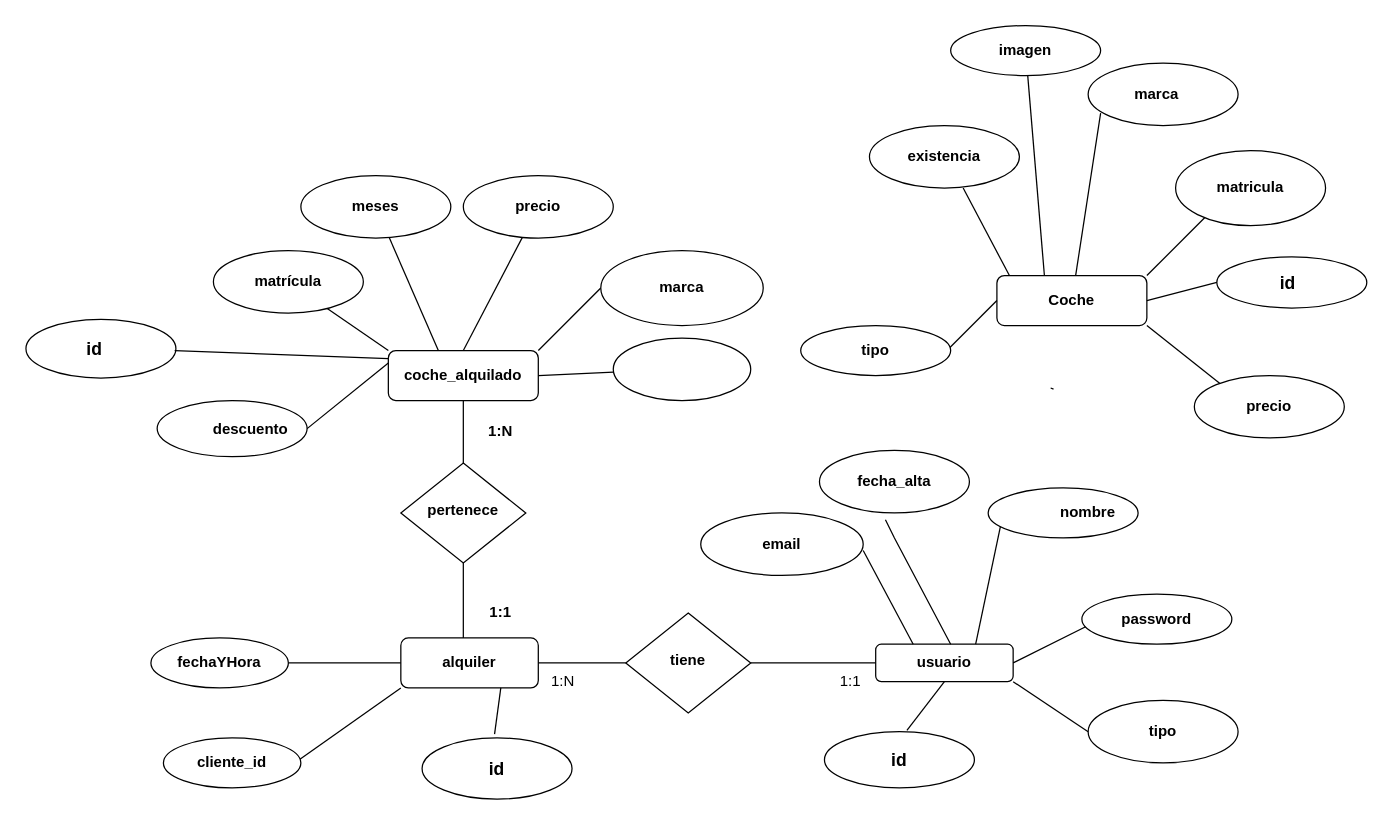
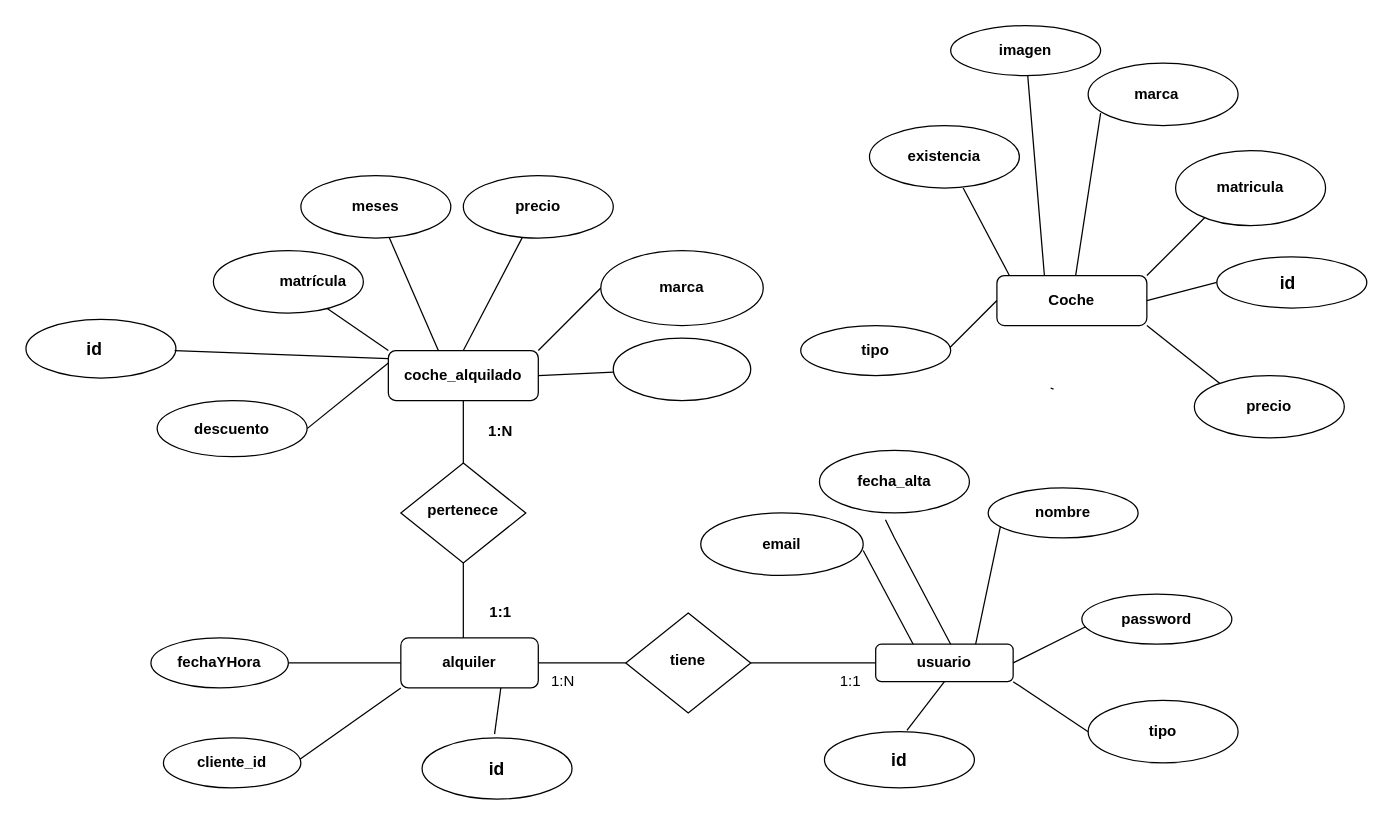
  <mxCell id="0" />
  <mxCell id="1" parent="0" />
  <mxCell id="2" value="&lt;b&gt;coche_alquilado&lt;/b&gt;" style="rounded=1;whiteSpace=wrap;html=1;fontSize=12;glass=0;strokeWidth=1;shadow=0;" parent="1" vertex="1"><mxGeometry x="310" y="280" width="120" height="40" as="geometry" /></mxCell>
  <mxCell id="3" value="&lt;b&gt;pertenece&lt;/b&gt;" style="rhombus;whiteSpace=wrap;html=1;shadow=0;fontFamily=Helvetica;fontSize=12;align=center;strokeWidth=1;spacing=6;spacingTop=-4;" parent="1" vertex="1"><mxGeometry x="320" y="370" width="100" height="80" as="geometry" /></mxCell>
  <mxCell id="4" value="" style="endArrow=none;html=1;rounded=0;entryX=0.5;entryY=1;entryDx=0;entryDy=0;" edge="1" parent="1" target="2"><mxGeometry width="50" height="50" relative="1" as="geometry"><mxPoint x="370" y="370" as="sourcePoint" /><mxPoint x="420" y="320" as="targetPoint" /></mxGeometry></mxCell>
  <mxCell id="5" value="" style="endArrow=none;html=1;rounded=0;" edge="1" parent="1"><mxGeometry width="50" height="50" relative="1" as="geometry"><mxPoint x="370" y="510" as="sourcePoint" /><mxPoint x="370" y="450" as="targetPoint" /></mxGeometry></mxCell>
  <mxCell id="6" value="&lt;b&gt;alquiler&lt;/b&gt;" style="rounded=1;whiteSpace=wrap;html=1;" vertex="1" parent="1"><mxGeometry x="320" y="510" width="110" height="40" as="geometry" /></mxCell>
  <mxCell id="7" value="" style="endArrow=none;html=1;rounded=0;" edge="1" parent="1"><mxGeometry width="50" height="50" relative="1" as="geometry"><mxPoint x="430" y="530" as="sourcePoint" /><mxPoint x="500" y="530" as="targetPoint" /></mxGeometry></mxCell>
  <mxCell id="8" value="&lt;b&gt;usuario&lt;/b&gt;" style="rounded=1;whiteSpace=wrap;html=1;" vertex="1" parent="1"><mxGeometry x="700" y="515" width="110" height="30" as="geometry" /></mxCell>
  <mxCell id="9" value="&lt;b&gt;tiene&lt;/b&gt;" style="rhombus;whiteSpace=wrap;html=1;shadow=0;fontFamily=Helvetica;fontSize=12;align=center;strokeWidth=1;spacing=6;spacingTop=-4;" vertex="1" parent="1"><mxGeometry x="500" y="490" width="100" height="80" as="geometry" /></mxCell>
  <mxCell id="10" value="" style="endArrow=none;html=1;rounded=0;entryX=0;entryY=0.5;entryDx=0;entryDy=0;" edge="1" parent="1" target="8"><mxGeometry width="50" height="50" relative="1" as="geometry"><mxPoint x="600" y="530" as="sourcePoint" /><mxPoint x="650" y="480" as="targetPoint" /><Array as="points" /></mxGeometry></mxCell>
  <mxCell id="11" value="" style="endArrow=none;html=1;rounded=0;" edge="1" parent="1"><mxGeometry width="50" height="50" relative="1" as="geometry"><mxPoint x="430" y="280" as="sourcePoint" /><mxPoint x="480" y="230" as="targetPoint" /></mxGeometry></mxCell>
  <mxCell id="12" value="" style="ellipse;whiteSpace=wrap;html=1;" vertex="1" parent="1"><mxGeometry x="480" y="200" width="130" height="60" as="geometry" /></mxCell>
  <mxCell id="13" value="&lt;b&gt;marca&lt;/b&gt;" style="text;html=1;strokeColor=none;fillColor=none;align=center;verticalAlign=middle;whiteSpace=wrap;rounded=0;" vertex="1" parent="1"><mxGeometry x="515" y="215" width="60" height="30" as="geometry" /></mxCell>
  <mxCell id="14" value="" style="endArrow=none;html=1;rounded=0;" edge="1" parent="1" target="15"><mxGeometry width="50" height="50" relative="1" as="geometry"><mxPoint x="310" y="280" as="sourcePoint" /><mxPoint x="260" y="230" as="targetPoint" /></mxGeometry></mxCell>
  <mxCell id="15" value="" style="ellipse;whiteSpace=wrap;html=1;" vertex="1" parent="1"><mxGeometry x="170" y="200" width="120" height="50" as="geometry" /></mxCell>
- <mxCell id="16" value="&lt;b&gt;matrícula&lt;/b&gt;" style="text;html=1;strokeColor=none;fillColor=none;align=center;verticalAlign=middle;whiteSpace=wrap;rounded=0;" vertex="1" parent="1"><mxGeometry x="200" y="210" width="60" height="30" as="geometry" /></mxCell>
+ <mxCell id="16" value="&lt;b&gt;matrícula&lt;/b&gt;" style="text;html=1;strokeColor=none;fillColor=none;align=center;verticalAlign=middle;whiteSpace=wrap;rounded=0;" vertex="1" parent="1"><mxGeometry x="220" y="210" width="60" height="30" as="geometry" /></mxCell>
  <mxCell id="17" value="" style="endArrow=none;html=1;rounded=0;" edge="1" parent="1" target="18"><mxGeometry width="50" height="50" relative="1" as="geometry"><mxPoint x="350" y="280" as="sourcePoint" /><mxPoint x="350" y="220" as="targetPoint" /></mxGeometry></mxCell>
  <mxCell id="18" value="" style="ellipse;whiteSpace=wrap;html=1;" vertex="1" parent="1"><mxGeometry x="240" y="140" width="120" height="50" as="geometry" /></mxCell>
  <mxCell id="19" value="&lt;b&gt;meses&lt;/b&gt;" style="text;html=1;strokeColor=none;fillColor=none;align=center;verticalAlign=middle;whiteSpace=wrap;rounded=0;" vertex="1" parent="1"><mxGeometry x="270" y="150" width="60" height="30" as="geometry" /></mxCell>
  <mxCell id="20" value="" style="endArrow=none;html=1;rounded=0;" edge="1" parent="1" target="21"><mxGeometry width="50" height="50" relative="1" as="geometry"><mxPoint x="370" y="280" as="sourcePoint" /><mxPoint x="400" y="200" as="targetPoint" /></mxGeometry></mxCell>
  <mxCell id="21" value="" style="ellipse;whiteSpace=wrap;html=1;" vertex="1" parent="1"><mxGeometry x="370" y="140" width="120" height="50" as="geometry" /></mxCell>
  <mxCell id="22" value="&lt;b&gt;precio&lt;/b&gt;" style="text;html=1;strokeColor=none;fillColor=none;align=center;verticalAlign=middle;whiteSpace=wrap;rounded=0;" vertex="1" parent="1"><mxGeometry x="400" y="150" width="60" height="30" as="geometry" /></mxCell>
  <mxCell id="23" value="" style="endArrow=none;html=1;rounded=0;" edge="1" parent="1" target="24"><mxGeometry width="50" height="50" relative="1" as="geometry"><mxPoint x="430" y="300" as="sourcePoint" /><mxPoint x="550" y="300" as="targetPoint" /></mxGeometry></mxCell>
  <mxCell id="24" value="" style="ellipse;whiteSpace=wrap;html=1;" vertex="1" parent="1"><mxGeometry x="490" y="270" width="110" height="50" as="geometry" /></mxCell>
  <mxCell id="25" value="" style="endArrow=none;html=1;rounded=0;" edge="1" parent="1"><mxGeometry width="50" height="50" relative="1" as="geometry"><mxPoint x="230" y="530" as="sourcePoint" /><mxPoint x="320" y="530" as="targetPoint" /></mxGeometry></mxCell>
  <mxCell id="26" value="" style="ellipse;whiteSpace=wrap;html=1;" vertex="1" parent="1"><mxGeometry x="120" y="510" width="110" height="40" as="geometry" /></mxCell>
  <mxCell id="27" value="&lt;b&gt;fechaYHora&lt;/b&gt;" style="text;html=1;strokeColor=none;fillColor=none;align=center;verticalAlign=middle;whiteSpace=wrap;rounded=0;" vertex="1" parent="1"><mxGeometry x="145" y="515" width="60" height="30" as="geometry" /></mxCell>
  <mxCell id="28" value="" style="endArrow=none;html=1;rounded=0;" edge="1" parent="1"><mxGeometry width="50" height="50" relative="1" as="geometry"><mxPoint x="235" y="610" as="sourcePoint" /><mxPoint x="320" y="550" as="targetPoint" /></mxGeometry></mxCell>
  <mxCell id="29" value="" style="ellipse;whiteSpace=wrap;html=1;" vertex="1" parent="1"><mxGeometry x="130" y="590" width="110" height="40" as="geometry" /></mxCell>
  <mxCell id="30" value="&lt;b&gt;cliente_id&lt;/b&gt;" style="text;html=1;strokeColor=none;fillColor=none;align=center;verticalAlign=middle;whiteSpace=wrap;rounded=0;" vertex="1" parent="1"><mxGeometry x="155" y="595" width="60" height="30" as="geometry" /></mxCell>
  <mxCell id="31" value="" style="endArrow=none;html=1;rounded=0;" edge="1" parent="1"><mxGeometry width="50" height="50" relative="1" as="geometry"><mxPoint x="730" y="515" as="sourcePoint" /><mxPoint x="690" y="440" as="targetPoint" /></mxGeometry></mxCell>
  <mxCell id="32" value="" style="ellipse;whiteSpace=wrap;html=1;direction=west;" vertex="1" parent="1"><mxGeometry x="560" y="410" width="130" height="50" as="geometry" /></mxCell>
  <mxCell id="33" value="&lt;b&gt;email&lt;/b&gt;" style="text;html=1;strokeColor=none;fillColor=none;align=center;verticalAlign=middle;whiteSpace=wrap;rounded=0;" vertex="1" parent="1"><mxGeometry x="595" y="420" width="60" height="30" as="geometry" /></mxCell>
  <mxCell id="34" value="" style="ellipse;whiteSpace=wrap;html=1;" vertex="1" parent="1"><mxGeometry x="655" y="360" width="120" height="50" as="geometry" /></mxCell>
  <mxCell id="35" value="&lt;b&gt;fecha_alta&lt;/b&gt;" style="text;html=1;strokeColor=none;fillColor=none;align=center;verticalAlign=middle;whiteSpace=wrap;rounded=0;" vertex="1" parent="1"><mxGeometry x="685" y="370" width="60" height="30" as="geometry" /></mxCell>
  <mxCell id="36" value="" style="endArrow=none;html=1;rounded=0;entryX=0.44;entryY=1.108;entryDx=0;entryDy=0;entryPerimeter=0;" edge="1" parent="1" target="34"><mxGeometry width="50" height="50" relative="1" as="geometry"><mxPoint x="760" y="515" as="sourcePoint" /><mxPoint x="820" y="475" as="targetPoint" /><Array as="points"><mxPoint x="715" y="430" /></Array></mxGeometry></mxCell>
  <mxCell id="37" value="" style="endArrow=none;html=1;rounded=0;" edge="1" parent="1"><mxGeometry width="50" height="50" relative="1" as="geometry"><mxPoint x="780" y="515" as="sourcePoint" /><mxPoint x="800" y="420" as="targetPoint" /></mxGeometry></mxCell>
  <mxCell id="38" value="" style="ellipse;whiteSpace=wrap;html=1;" vertex="1" parent="1"><mxGeometry x="790" y="390" width="120" height="40" as="geometry" /></mxCell>
- <mxCell id="39" value="&lt;b&gt;nombre&lt;/b&gt;" style="text;html=1;strokeColor=none;fillColor=none;align=center;verticalAlign=middle;whiteSpace=wrap;rounded=0;" vertex="1" parent="1"><mxGeometry x="840" y="395" width="60" height="30" as="geometry" /></mxCell>
+ <mxCell id="39" value="&lt;b&gt;nombre&lt;/b&gt;" style="text;html=1;strokeColor=none;fillColor=none;align=center;verticalAlign=middle;whiteSpace=wrap;rounded=0;" vertex="1" parent="1"><mxGeometry x="820" y="395" width="60" height="30" as="geometry" /></mxCell>
  <mxCell id="40" value="" style="endArrow=none;html=1;rounded=0;" edge="1" parent="1"><mxGeometry width="50" height="50" relative="1" as="geometry"><mxPoint x="810" y="530" as="sourcePoint" /><mxPoint x="870" y="500" as="targetPoint" /></mxGeometry></mxCell>
  <mxCell id="41" value="" style="ellipse;whiteSpace=wrap;html=1;" vertex="1" parent="1"><mxGeometry x="865" y="475" width="120" height="40" as="geometry" /></mxCell>
  <mxCell id="42" value="&lt;b&gt;password&lt;/b&gt;" style="text;html=1;strokeColor=none;fillColor=none;align=center;verticalAlign=middle;whiteSpace=wrap;rounded=0;" vertex="1" parent="1"><mxGeometry x="895" y="480" width="60" height="30" as="geometry" /></mxCell>
  <mxCell id="43" value="" style="rounded=1;whiteSpace=wrap;html=1;" vertex="1" parent="1"><mxGeometry x="797" y="220" width="120" height="40" as="geometry" /></mxCell>
  <mxCell id="44" value="&lt;b&gt;Coche&lt;/b&gt;" style="text;html=1;strokeColor=none;fillColor=none;align=center;verticalAlign=middle;whiteSpace=wrap;rounded=0;" vertex="1" parent="1"><mxGeometry x="827" y="225" width="60" height="30" as="geometry" /></mxCell>
  <mxCell id="45" value="" style="endArrow=none;html=1;rounded=0;" edge="1" parent="1"><mxGeometry width="50" height="50" relative="1" as="geometry"><mxPoint x="807" y="220" as="sourcePoint" /><mxPoint x="770" y="150" as="targetPoint" /></mxGeometry></mxCell>
  <mxCell id="46" value="" style="endArrow=none;html=1;rounded=0;" edge="1" parent="1" target="47"><mxGeometry width="50" height="50" relative="1" as="geometry"><mxPoint x="835" y="220" as="sourcePoint" /><mxPoint x="840" y="150" as="targetPoint" /></mxGeometry></mxCell>
  <mxCell id="47" value="" style="ellipse;whiteSpace=wrap;html=1;" vertex="1" parent="1"><mxGeometry x="760" y="20" width="120" height="40" as="geometry" /></mxCell>
  <mxCell id="48" value="" style="ellipse;whiteSpace=wrap;html=1;" vertex="1" parent="1"><mxGeometry x="695" y="100" width="120" height="50" as="geometry" /></mxCell>
  <mxCell id="49" value="" style="endArrow=none;html=1;rounded=0;" edge="1" parent="1"><mxGeometry width="50" height="50" relative="1" as="geometry"><mxPoint x="917" y="220" as="sourcePoint" /><mxPoint x="967" y="170" as="targetPoint" /></mxGeometry></mxCell>
  <mxCell id="50" value="" style="ellipse;whiteSpace=wrap;html=1;" vertex="1" parent="1"><mxGeometry x="940" y="120" width="120" height="60" as="geometry" /></mxCell>
  <mxCell id="51" value="" style="endArrow=none;html=1;rounded=0;" edge="1" parent="1"><mxGeometry width="50" height="50" relative="1" as="geometry"><mxPoint x="860" y="220" as="sourcePoint" /><mxPoint x="880" y="90" as="targetPoint" /></mxGeometry></mxCell>
  <mxCell id="52" value="" style="ellipse;whiteSpace=wrap;html=1;" vertex="1" parent="1"><mxGeometry x="870" y="50" width="120" height="50" as="geometry" /></mxCell>
  <mxCell id="53" value="" style="endArrow=none;html=1;rounded=0;" edge="1" parent="1"><mxGeometry width="50" height="50" relative="1" as="geometry"><mxPoint x="747" y="290" as="sourcePoint" /><mxPoint x="797" y="240" as="targetPoint" /></mxGeometry></mxCell>
  <mxCell id="54" value="" style="ellipse;whiteSpace=wrap;html=1;" vertex="1" parent="1"><mxGeometry x="640" y="260" width="120" height="40" as="geometry" /></mxCell>
  <mxCell id="55" value="&lt;b&gt;tipo&lt;/b&gt;" style="text;html=1;strokeColor=none;fillColor=none;align=center;verticalAlign=middle;whiteSpace=wrap;rounded=0;" vertex="1" parent="1"><mxGeometry x="670" y="265" width="60" height="30" as="geometry" /></mxCell>
  <mxCell id="56" value="" style="endArrow=none;html=1;rounded=0;" edge="1" parent="1"><mxGeometry width="50" height="50" relative="1" as="geometry"><mxPoint x="840" y="310" as="sourcePoint" /><mxPoint x="842.326" y="310.846" as="targetPoint" /></mxGeometry></mxCell>
  <mxCell id="57" value="" style="endArrow=none;html=1;rounded=0;" edge="1" parent="1"><mxGeometry width="50" height="50" relative="1" as="geometry"><mxPoint x="980" y="310" as="sourcePoint" /><mxPoint x="917" y="260" as="targetPoint" /></mxGeometry></mxCell>
  <mxCell id="58" value="" style="ellipse;whiteSpace=wrap;html=1;" vertex="1" parent="1"><mxGeometry x="955" y="300" width="120" height="50" as="geometry" /></mxCell>
  <mxCell id="59" value="&lt;b&gt;precio&lt;/b&gt;" style="text;html=1;strokeColor=none;fillColor=none;align=center;verticalAlign=middle;whiteSpace=wrap;rounded=0;" vertex="1" parent="1"><mxGeometry x="985" y="310" width="60" height="30" as="geometry" /></mxCell>
  <mxCell id="60" value="&lt;b&gt;existencia&lt;/b&gt;" style="text;html=1;strokeColor=none;fillColor=none;align=center;verticalAlign=middle;whiteSpace=wrap;rounded=0;" vertex="1" parent="1"><mxGeometry x="725" y="110" width="60" height="30" as="geometry" /></mxCell>
  <mxCell id="61" value="&lt;b&gt;imagen&lt;/b&gt;" style="text;html=1;strokeColor=none;fillColor=none;align=center;verticalAlign=middle;whiteSpace=wrap;rounded=0;" vertex="1" parent="1"><mxGeometry x="790" y="25" width="60" height="30" as="geometry" /></mxCell>
  <mxCell id="62" value="&lt;b&gt;marca&lt;/b&gt;" style="text;html=1;strokeColor=none;fillColor=none;align=center;verticalAlign=middle;whiteSpace=wrap;rounded=0;" vertex="1" parent="1"><mxGeometry x="895" y="60" width="60" height="30" as="geometry" /></mxCell>
  <mxCell id="63" value="&lt;b&gt;matricula&lt;/b&gt;" style="text;html=1;strokeColor=none;fillColor=none;align=center;verticalAlign=middle;whiteSpace=wrap;rounded=0;" vertex="1" parent="1"><mxGeometry x="970" y="135" width="60" height="30" as="geometry" /></mxCell>
  <mxCell id="64" value="&lt;b&gt;1:N&lt;/b&gt;" style="text;html=1;strokeColor=none;fillColor=none;align=center;verticalAlign=middle;whiteSpace=wrap;rounded=0;" vertex="1" parent="1"><mxGeometry x="370" y="330" width="60" height="30" as="geometry" /></mxCell>
  <mxCell id="65" value="&lt;b&gt;1:1&lt;/b&gt;" style="text;html=1;strokeColor=none;fillColor=none;align=center;verticalAlign=middle;whiteSpace=wrap;rounded=0;" vertex="1" parent="1"><mxGeometry x="370" y="475" width="60" height="30" as="geometry" /></mxCell>
  <mxCell id="66" value="" style="ellipse;whiteSpace=wrap;html=1;" vertex="1" parent="1"><mxGeometry x="870" y="560" width="120" height="50" as="geometry" /></mxCell>
  <mxCell id="67" value="&lt;b&gt;tipo&lt;/b&gt;" style="text;html=1;strokeColor=none;fillColor=none;align=center;verticalAlign=middle;whiteSpace=wrap;rounded=0;" vertex="1" parent="1"><mxGeometry x="900" y="570" width="60" height="30" as="geometry" /></mxCell>
  <mxCell id="68" value="" style="endArrow=none;html=1;rounded=0;exitX=0;exitY=0.5;exitDx=0;exitDy=0;" edge="1" parent="1" source="66"><mxGeometry width="50" height="50" relative="1" as="geometry"><mxPoint x="760" y="595" as="sourcePoint" /><mxPoint x="810" y="545" as="targetPoint" /></mxGeometry></mxCell>
  <mxCell id="69" value="" style="ellipse;whiteSpace=wrap;html=1;" vertex="1" parent="1"><mxGeometry x="125" y="320" width="120" height="45" as="geometry" /></mxCell>
- <mxCell id="70" value="&lt;b&gt;descuento&lt;/b&gt;" style="text;html=1;strokeColor=none;fillColor=none;align=center;verticalAlign=middle;whiteSpace=wrap;rounded=0;" vertex="1" parent="1"><mxGeometry x="170" y="327.5" width="60" height="30" as="geometry" /></mxCell>
+ <mxCell id="70" value="&lt;b&gt;descuento&lt;/b&gt;" style="text;html=1;strokeColor=none;fillColor=none;align=center;verticalAlign=middle;whiteSpace=wrap;rounded=0;" vertex="1" parent="1"><mxGeometry x="155" y="327.5" width="60" height="30" as="geometry" /></mxCell>
  <mxCell id="71" value="" style="endArrow=none;html=1;rounded=0;exitX=1;exitY=0.5;exitDx=0;exitDy=0;" edge="1" parent="1" source="69"><mxGeometry width="50" height="50" relative="1" as="geometry"><mxPoint x="265" y="340" as="sourcePoint" /><mxPoint x="310" y="290" as="targetPoint" /></mxGeometry></mxCell>
  <mxCell id="72" value="1:N" style="text;html=1;strokeColor=none;fillColor=none;align=center;verticalAlign=middle;whiteSpace=wrap;rounded=0;" vertex="1" parent="1"><mxGeometry x="420" y="530" width="60" height="30" as="geometry" /></mxCell>
  <mxCell id="73" value="1:1" style="text;html=1;strokeColor=none;fillColor=none;align=center;verticalAlign=middle;whiteSpace=wrap;rounded=0;" vertex="1" parent="1"><mxGeometry x="650" y="530" width="60" height="30" as="geometry" /></mxCell>
  <mxCell id="74" value="" style="ellipse;whiteSpace=wrap;html=1;" vertex="1" parent="1"><mxGeometry x="20" y="255" width="120" height="47" as="geometry" /></mxCell>
  <mxCell id="75" value="" style="endArrow=none;html=1;rounded=0;" edge="1" parent="1"><mxGeometry width="50" height="50" relative="1" as="geometry"><mxPoint x="139" y="280" as="sourcePoint" /><mxPoint x="310" y="286.5" as="targetPoint" /></mxGeometry></mxCell>
  <mxCell id="76" value="&lt;b&gt;&lt;font style=&quot;font-size: 14px&quot;&gt;id&lt;/font&gt;&lt;/b&gt;" style="text;html=1;strokeColor=none;fillColor=none;align=center;verticalAlign=middle;whiteSpace=wrap;rounded=0;" vertex="1" parent="1"><mxGeometry x="45" y="263.5" width="60" height="30" as="geometry" /></mxCell>
  <mxCell id="77" value="" style="ellipse;whiteSpace=wrap;html=1;fontSize=14;" vertex="1" parent="1"><mxGeometry x="973" y="205" width="120" height="41" as="geometry" /></mxCell>
  <mxCell id="78" value="" style="endArrow=none;html=1;rounded=0;fontSize=14;entryX=0;entryY=0.5;entryDx=0;entryDy=0;" edge="1" parent="1" target="77"><mxGeometry width="50" height="50" relative="1" as="geometry"><mxPoint x="917" y="240" as="sourcePoint" /><mxPoint x="967" y="190" as="targetPoint" /></mxGeometry></mxCell>
  <mxCell id="79" value="&lt;b&gt;id&lt;/b&gt;" style="text;html=1;strokeColor=none;fillColor=none;align=center;verticalAlign=middle;whiteSpace=wrap;rounded=0;fontSize=14;" vertex="1" parent="1"><mxGeometry x="1000" y="210.5" width="60" height="30" as="geometry" /></mxCell>
  <mxCell id="80" value="" style="ellipse;whiteSpace=wrap;html=1;fontSize=14;" vertex="1" parent="1"><mxGeometry x="659" y="585" width="120" height="45" as="geometry" /></mxCell>
  <mxCell id="81" value="&lt;b&gt;id&lt;/b&gt;" style="text;html=1;strokeColor=none;fillColor=none;align=center;verticalAlign=middle;whiteSpace=wrap;rounded=0;fontSize=14;" vertex="1" parent="1"><mxGeometry x="689" y="592.5" width="60" height="30" as="geometry" /></mxCell>
  <mxCell id="82" value="" style="endArrow=none;html=1;rounded=0;fontSize=14;" edge="1" parent="1"><mxGeometry width="50" height="50" relative="1" as="geometry"><mxPoint x="725" y="584" as="sourcePoint" /><mxPoint x="755" y="545" as="targetPoint" /></mxGeometry></mxCell>
  <mxCell id="83" value="" style="ellipse;whiteSpace=wrap;html=1;fontSize=14;" vertex="1" parent="1"><mxGeometry x="337" y="590" width="120" height="49" as="geometry" /></mxCell>
  <mxCell id="84" value="&lt;b&gt;id&lt;/b&gt;" style="text;html=1;strokeColor=none;fillColor=none;align=center;verticalAlign=middle;whiteSpace=wrap;rounded=0;fontSize=14;" vertex="1" parent="1"><mxGeometry x="367" y="599.5" width="60" height="30" as="geometry" /></mxCell>
  <mxCell id="85" value="" style="endArrow=none;html=1;rounded=0;fontSize=14;" edge="1" parent="1"><mxGeometry width="50" height="50" relative="1" as="geometry"><mxPoint x="395" y="587" as="sourcePoint" /><mxPoint x="400" y="550" as="targetPoint" /></mxGeometry></mxCell>
